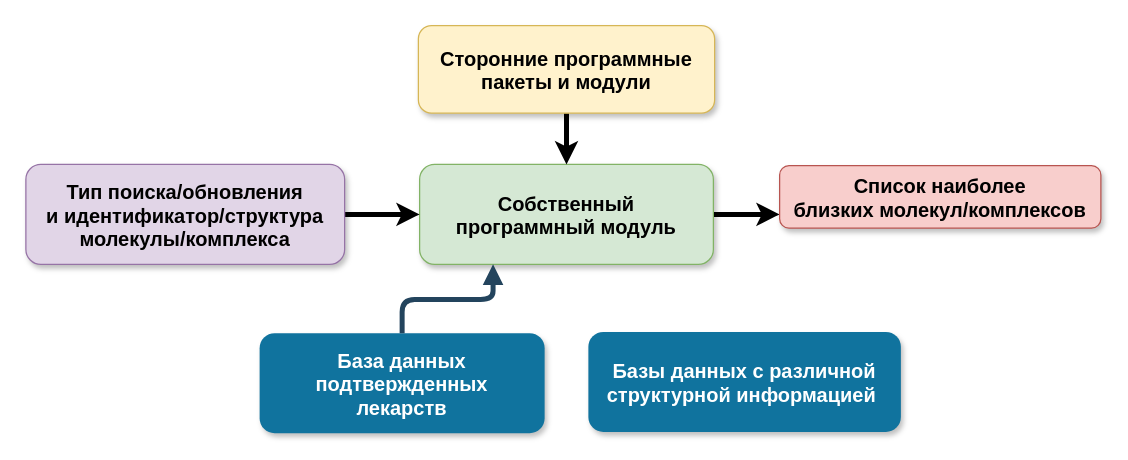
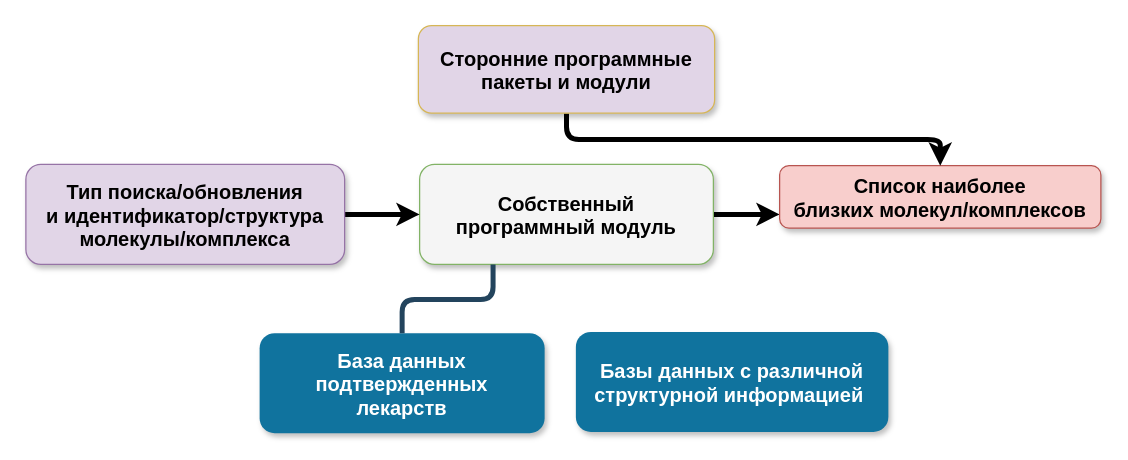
  <mxCell id="0" />
  <mxCell id="1" parent="0" />
  <mxCell id="2" value="База данных &#10;подтвержденных &#10;лекарств" style="rounded=1;fillColor=#10739E;strokeColor=none;shadow=1;gradientColor=none;fontStyle=1;fontColor=#FFFFFF;fontSize=16;" parent="1" vertex="1"><mxGeometry x="207" y="266" width="228" height="80" as="geometry" /></mxCell>
  <mxCell id="3" value="" style="edgeStyle=elbowEdgeStyle;rounded=1;orthogonalLoop=1;jettySize=auto;elbow=vertical;html=1;strokeWidth=4;" parent="1" target="9" edge="1"><mxGeometry relative="1" as="geometry"><mxPoint x="513" y="171" as="sourcePoint" /></mxGeometry></mxCell>
- <mxCell id="4" value="Собственный&#10;программный модуль" style="rounded=1;fillColor=#d5e8d4;strokeColor=#82b366;shadow=1;fontStyle=1;fontSize=16;" parent="1" vertex="1"><mxGeometry x="335" y="131" width="235" height="80" as="geometry" /></mxCell>
+ <mxCell id="4" value="Собственный&#10;программный модуль" style="rounded=1;fillColor=#f5f5f5;strokeColor=#82b366;shadow=1;fontStyle=1;fontSize=16;" parent="1" vertex="1"><mxGeometry x="335" y="131" width="235" height="80" as="geometry" /></mxCell>
  <mxCell id="5" value="" style="edgeStyle=elbowEdgeStyle;rounded=1;orthogonalLoop=1;jettySize=auto;elbow=vertical;html=1;strokeWidth=4;" parent="1" source="6" target="4" edge="1"><mxGeometry relative="1" as="geometry" /></mxCell>
  <mxCell id="6" value="&#10;Тип поиска/обновления&#10;и идентификатор/структура&#10;молекулы/комплекса&#10;" style="rounded=1;fillColor=#e1d5e7;strokeColor=#9673a6;shadow=1;fontStyle=1;fontSize=16;" parent="1" vertex="1"><mxGeometry x="20" y="131" width="255" height="80" as="geometry" /></mxCell>
- <mxCell id="7" value="" style="edgeStyle=elbowEdgeStyle;elbow=vertical;strokeWidth=4;endArrow=block;endFill=1;fontStyle=1;strokeColor=#23445D;entryX=0.25;entryY=1;entryDx=0;entryDy=0;exitX=0.5;exitY=0;exitDx=0;exitDy=0;" parent="1" source="2" target="4" edge="1"><mxGeometry x="-50" y="123.5" width="100" height="100" as="geometry"><mxPoint x="320" y="263" as="sourcePoint" /><mxPoint x="399" y="203" as="targetPoint" /><Array as="points" /></mxGeometry></mxCell>
- <mxCell id="8" value="&#10;Базы данных с различной&#10;структурной информацией &#10;" style="rounded=1;fillColor=#10739E;strokeColor=none;shadow=1;gradientColor=none;fontStyle=1;fontColor=#FFFFFF;fontSize=16;" parent="1" vertex="1"><mxGeometry x="470" y="265" width="250" height="80" as="geometry" /></mxCell>
+ <mxCell id="7" value="" style="edgeStyle=elbowEdgeStyle;elbow=vertical;strokeWidth=4;endArrow=none;endFill=1;fontStyle=1;strokeColor=#23445D;entryX=0.25;entryY=1;entryDx=0;entryDy=0;exitX=0.5;exitY=0;exitDx=0;exitDy=0;" parent="1" source="2" target="4" edge="1"><mxGeometry x="-50" y="123.5" width="100" height="100" as="geometry"><mxPoint x="320" y="263" as="sourcePoint" /><mxPoint x="399" y="203" as="targetPoint" /><Array as="points" /></mxGeometry></mxCell>
+ <mxCell id="8" value="&#10;Базы данных с различной&#10;структурной информацией &#10;" style="rounded=1;fillColor=#10739E;strokeColor=none;shadow=1;gradientColor=none;fontStyle=1;fontColor=#FFFFFF;fontSize=16;" parent="1" vertex="1"><mxGeometry x="460" y="265" width="250" height="80" as="geometry" /></mxCell>
  <mxCell id="9" value="&#10;Список наиболее&#10;близких молекул/комплексов&#10;" style="rounded=1;fillColor=#f8cecc;strokeColor=#b85450;shadow=1;fontStyle=1;fontSize=16;" parent="1" vertex="1"><mxGeometry x="623" y="132" width="257" height="50" as="geometry" /></mxCell>
- <mxCell id="10" style="edgeStyle=elbowEdgeStyle;rounded=1;orthogonalLoop=1;jettySize=auto;elbow=vertical;html=1;exitX=0.5;exitY=1;exitDx=0;exitDy=0;entryX=0.5;entryY=0;entryDx=0;entryDy=0;strokeWidth=4;" parent="1" source="11" target="4" edge="1"><mxGeometry relative="1" as="geometry" /></mxCell>
- <mxCell id="11" value="Сторонние программные &#10;пакеты и модули" style="rounded=1;fillColor=#fff2cc;strokeColor=#d6b656;shadow=1;fontStyle=1;fontSize=16;" parent="1" vertex="1"><mxGeometry x="334" y="20" width="237" height="70" as="geometry" /></mxCell>
+ <mxCell id="10" style="edgeStyle=elbowEdgeStyle;rounded=1;orthogonalLoop=1;jettySize=auto;elbow=vertical;html=1;exitX=0.5;exitY=1;exitDx=0;exitDy=0;strokeWidth=4;" parent="1" source="11" target="9" edge="1"><mxGeometry relative="1" as="geometry" /></mxCell>
+ <mxCell id="11" value="Сторонние программные &#10;пакеты и модули" style="rounded=1;fillColor=#e1d5e7;strokeColor=#d6b656;shadow=1;fontStyle=1;fontSize=16;" parent="1" vertex="1"><mxGeometry x="334" y="20" width="237" height="70" as="geometry" /></mxCell>
